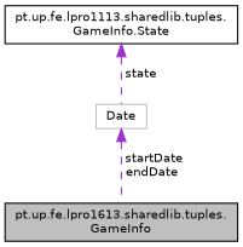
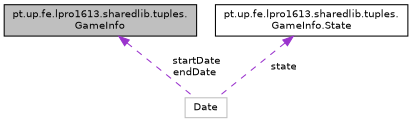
  digraph {
    node [color=black fillcolor=white fontname=Helvetica fontsize=10 shape=record style=filled]
    edge [color=darkorchid3 dir=back fontname=Helvetica fontsize=10 labelfontname=Helvetica labelfontsize=10 style=dashed]
    n1 [fillcolor=grey75 fontcolor=black height=0.2 label="pt.up.fe.lpro1613.sharedlib.tuples.\lGameInfo" width=0.4]
-   n2 [height=0.2 label="pt.up.fe.lpro1113.sharedlib.tuples.\lGameInfo.State" width=0.4]
+   n2 [height=0.2 label="pt.up.fe.lpro1613.sharedlib.tuples.\lGameInfo.State" width=0.4]
    n3 [color=grey75 height=0.2 label=Date width=0.4]
    n2 -> n3 [label=" state"]
-   n3 -> n1 [label=" startDate\nendDate"]
+   n1 -> n3 [label=" startDate\nendDate"]
  }
